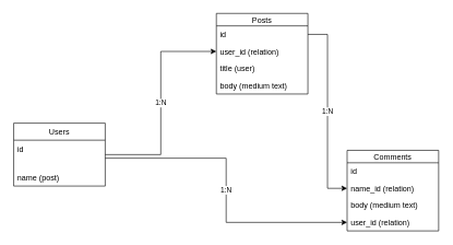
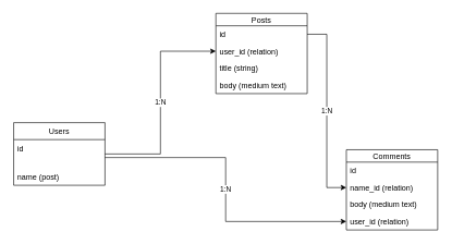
  <mxCell id="0" />
  <mxCell id="1" parent="0" />
  <mxCell id="2" value="Users" style="swimlane;fontStyle=0;childLayout=stackLayout;horizontal=1;startSize=26;fillColor=none;horizontalStack=0;resizeParent=1;resizeParentMax=0;resizeLast=0;collapsible=1;marginBottom=0;" parent="1" vertex="1"><mxGeometry x="20" y="187.5" width="140" height="96" as="geometry" /></mxCell>
  <mxCell id="3" value="id" style="text;strokeColor=none;fillColor=none;align=left;verticalAlign=top;spacingLeft=4;spacingRight=4;overflow=hidden;rotatable=0;points=[[0,0.5],[1,0.5]];portConstraint=eastwest;" parent="2" vertex="1"><mxGeometry y="26" width="140" height="44" as="geometry" /></mxCell>
  <mxCell id="4" value="name (post)" style="text;strokeColor=none;fillColor=none;align=left;verticalAlign=top;spacingLeft=4;spacingRight=4;overflow=hidden;rotatable=0;points=[[0,0.5],[1,0.5]];portConstraint=eastwest;" parent="2" vertex="1"><mxGeometry y="70" width="140" height="26" as="geometry" /></mxCell>
  <mxCell id="5" value="Posts" style="swimlane;fontStyle=0;childLayout=stackLayout;horizontal=1;startSize=19;fillColor=none;horizontalStack=0;resizeParent=1;resizeParentMax=0;resizeLast=0;collapsible=1;marginBottom=0;" parent="1" vertex="1"><mxGeometry x="330" y="20" width="140" height="123" as="geometry" /></mxCell>
  <mxCell id="6" value="id" style="text;strokeColor=none;fillColor=none;align=left;verticalAlign=top;spacingLeft=4;spacingRight=4;overflow=hidden;rotatable=0;points=[[0,0.5],[1,0.5]];portConstraint=eastwest;" parent="5" vertex="1"><mxGeometry y="19" width="140" height="26" as="geometry" /></mxCell>
  <mxCell id="7" value="user_id (relation)" style="text;strokeColor=none;fillColor=none;align=left;verticalAlign=top;spacingLeft=4;spacingRight=4;overflow=hidden;rotatable=0;points=[[0,0.5],[1,0.5]];portConstraint=eastwest;" parent="5" vertex="1"><mxGeometry y="45" width="140" height="26" as="geometry" /></mxCell>
- <mxCell id="8" value="title (user)" style="text;strokeColor=none;fillColor=none;align=left;verticalAlign=top;spacingLeft=4;spacingRight=4;overflow=hidden;rotatable=0;points=[[0,0.5],[1,0.5]];portConstraint=eastwest;" parent="5" vertex="1"><mxGeometry y="71" width="140" height="26" as="geometry" /></mxCell>
+ <mxCell id="8" value="title (string)" style="text;strokeColor=none;fillColor=none;align=left;verticalAlign=top;spacingLeft=4;spacingRight=4;overflow=hidden;rotatable=0;points=[[0,0.5],[1,0.5]];portConstraint=eastwest;" parent="5" vertex="1"><mxGeometry y="71" width="140" height="26" as="geometry" /></mxCell>
  <mxCell id="9" value="body (medium text)" style="text;strokeColor=none;fillColor=none;align=left;verticalAlign=top;spacingLeft=4;spacingRight=4;overflow=hidden;rotatable=0;points=[[0,0.5],[1,0.5]];portConstraint=eastwest;" parent="5" vertex="1"><mxGeometry y="97" width="140" height="26" as="geometry" /></mxCell>
  <mxCell id="10" value="1:N" style="edgeStyle=orthogonalEdgeStyle;rounded=0;orthogonalLoop=1;jettySize=auto;html=1;" parent="1" source="3" target="7" edge="1"><mxGeometry relative="1" as="geometry" /></mxCell>
  <mxCell id="11" value="Comments" style="swimlane;fontStyle=0;childLayout=stackLayout;horizontal=1;startSize=19;fillColor=none;horizontalStack=0;resizeParent=1;resizeParentMax=0;resizeLast=0;collapsible=1;marginBottom=0;" parent="1" vertex="1"><mxGeometry x="530" y="229" width="140" height="123" as="geometry" /></mxCell>
  <mxCell id="12" value="id" style="text;strokeColor=none;fillColor=none;align=left;verticalAlign=top;spacingLeft=4;spacingRight=4;overflow=hidden;rotatable=0;points=[[0,0.5],[1,0.5]];portConstraint=eastwest;" parent="11" vertex="1"><mxGeometry y="19" width="140" height="26" as="geometry" /></mxCell>
  <mxCell id="13" value="name_id (relation)" style="text;strokeColor=none;fillColor=none;align=left;verticalAlign=top;spacingLeft=4;spacingRight=4;overflow=hidden;rotatable=0;points=[[0,0.5],[1,0.5]];portConstraint=eastwest;" parent="11" vertex="1"><mxGeometry y="45" width="140" height="26" as="geometry" /></mxCell>
  <mxCell id="14" value="body (medium text)" style="text;strokeColor=none;fillColor=none;align=left;verticalAlign=top;spacingLeft=4;spacingRight=4;overflow=hidden;rotatable=0;points=[[0,0.5],[1,0.5]];portConstraint=eastwest;" parent="11" vertex="1"><mxGeometry y="71" width="140" height="26" as="geometry" /></mxCell>
  <mxCell id="15" value="user_id (relation)" style="text;strokeColor=none;fillColor=none;align=left;verticalAlign=top;spacingLeft=4;spacingRight=4;overflow=hidden;rotatable=0;points=[[0,0.5],[1,0.5]];portConstraint=eastwest;" parent="11" vertex="1"><mxGeometry y="97" width="140" height="26" as="geometry" /></mxCell>
  <mxCell id="16" value="1:N" style="edgeStyle=orthogonalEdgeStyle;rounded=0;orthogonalLoop=1;jettySize=auto;html=1;" parent="1" source="6" target="13" edge="1"><mxGeometry relative="1" as="geometry" /></mxCell>
  <mxCell id="17" value="1:N" style="edgeStyle=orthogonalEdgeStyle;rounded=0;orthogonalLoop=1;jettySize=auto;html=1;" parent="1" source="3" target="15" edge="1"><mxGeometry relative="1" as="geometry"><Array as="points"><mxPoint x="345" y="241" /><mxPoint x="345" y="339" /></Array></mxGeometry></mxCell>
